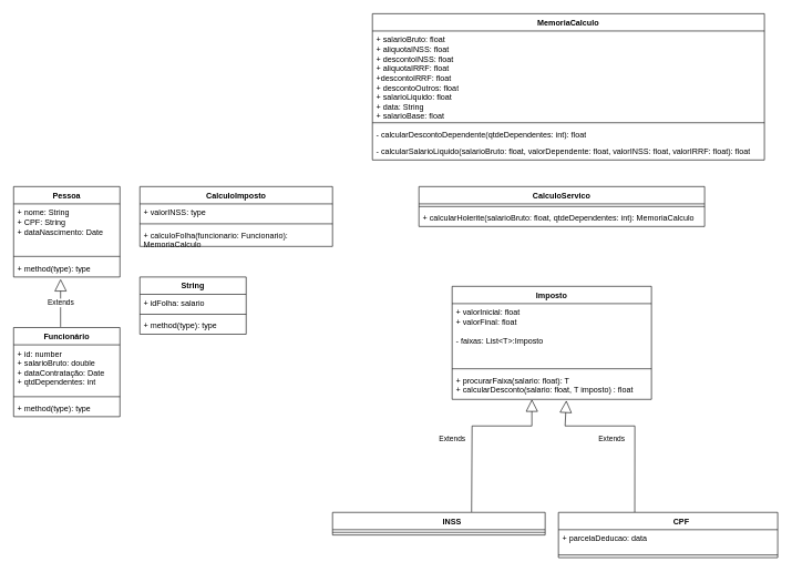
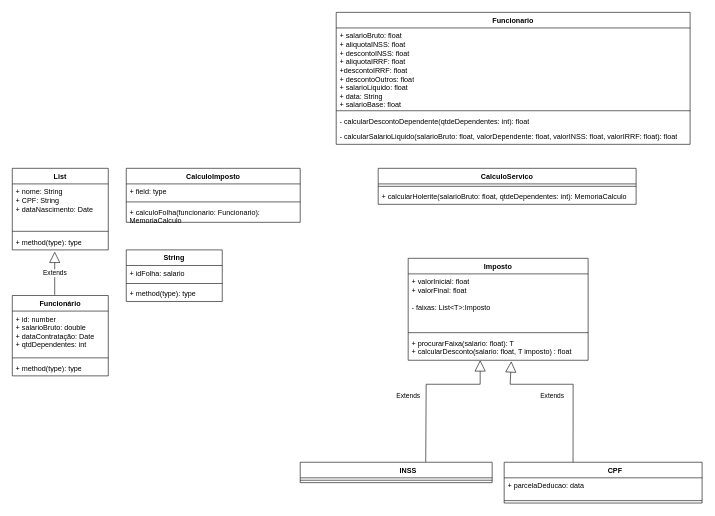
  <mxCell id="0" />
  <mxCell id="1" parent="0" />
  <mxCell id="2" value="&lt;blockquote style=&quot;margin: 0 0 0 40px; border: none; padding: 0px;&quot;&gt;INSS&lt;/blockquote&gt;" style="swimlane;fontStyle=1;align=center;verticalAlign=top;childLayout=stackLayout;horizontal=1;startSize=26;horizontalStack=0;resizeParent=1;resizeParentMax=0;resizeLast=0;collapsible=1;marginBottom=0;whiteSpace=wrap;html=1;" vertex="1" parent="1"><mxGeometry x="500" y="770" width="320" height="34" as="geometry" /></mxCell>
  <mxCell id="3" value="" style="line;strokeWidth=1;fillColor=none;align=left;verticalAlign=middle;spacingTop=-1;spacingLeft=3;spacingRight=3;rotatable=0;labelPosition=right;points=[];portConstraint=eastwest;strokeColor=inherit;" vertex="1" parent="2"><mxGeometry y="26" width="320" height="8" as="geometry" /></mxCell>
  <mxCell id="4" value="String" style="swimlane;fontStyle=1;align=center;verticalAlign=top;childLayout=stackLayout;horizontal=1;startSize=26;horizontalStack=0;resizeParent=1;resizeParentMax=0;resizeLast=0;collapsible=1;marginBottom=0;whiteSpace=wrap;html=1;" vertex="1" parent="1"><mxGeometry x="210" y="416" width="160" height="86" as="geometry" /></mxCell>
  <mxCell id="5" value="+ idFolha: salario" style="text;strokeColor=none;fillColor=none;align=left;verticalAlign=top;spacingLeft=4;spacingRight=4;overflow=hidden;rotatable=0;points=[[0,0.5],[1,0.5]];portConstraint=eastwest;whiteSpace=wrap;html=1;" vertex="1" parent="4"><mxGeometry y="26" width="160" height="26" as="geometry" /></mxCell>
  <mxCell id="6" value="" style="line;strokeWidth=1;fillColor=none;align=left;verticalAlign=middle;spacingTop=-1;spacingLeft=3;spacingRight=3;rotatable=0;labelPosition=right;points=[];portConstraint=eastwest;strokeColor=inherit;" vertex="1" parent="4"><mxGeometry y="52" width="160" height="8" as="geometry" /></mxCell>
  <mxCell id="7" value="+ method(type): type" style="text;strokeColor=none;fillColor=none;align=left;verticalAlign=top;spacingLeft=4;spacingRight=4;overflow=hidden;rotatable=0;points=[[0,0.5],[1,0.5]];portConstraint=eastwest;whiteSpace=wrap;html=1;" vertex="1" parent="4"><mxGeometry y="60" width="160" height="26" as="geometry" /></mxCell>
  <mxCell id="8" value="Imposto" style="swimlane;fontStyle=1;align=center;verticalAlign=top;childLayout=stackLayout;horizontal=1;startSize=26;horizontalStack=0;resizeParent=1;resizeParentMax=0;resizeLast=0;collapsible=1;marginBottom=0;whiteSpace=wrap;html=1;" vertex="1" parent="1"><mxGeometry x="680" y="430" width="300" height="170" as="geometry" /></mxCell>
  <mxCell id="9" value="+ valorInicial: float&lt;br&gt;+ valorFinal: float&lt;br&gt;&lt;br&gt;- faixas: List&amp;lt;T&amp;gt;:Imposto" style="text;strokeColor=none;fillColor=none;align=left;verticalAlign=top;spacingLeft=4;spacingRight=4;overflow=hidden;rotatable=0;points=[[0,0.5],[1,0.5]];portConstraint=eastwest;whiteSpace=wrap;html=1;" vertex="1" parent="8"><mxGeometry y="26" width="300" height="94" as="geometry" /></mxCell>
  <mxCell id="10" value="" style="line;strokeWidth=1;fillColor=none;align=left;verticalAlign=middle;spacingTop=-1;spacingLeft=3;spacingRight=3;rotatable=0;labelPosition=right;points=[];portConstraint=eastwest;strokeColor=inherit;" vertex="1" parent="8"><mxGeometry y="120" width="300" height="8" as="geometry" /></mxCell>
  <mxCell id="11" value="+ procurarFaixa(salario: float): T&lt;br&gt;+ calcularDesconto(salario: float, T imposto) : float&amp;nbsp;" style="text;strokeColor=none;fillColor=none;align=left;verticalAlign=top;spacingLeft=4;spacingRight=4;overflow=hidden;rotatable=0;points=[[0,0.5],[1,0.5]];portConstraint=eastwest;whiteSpace=wrap;html=1;" vertex="1" parent="8"><mxGeometry y="128" width="300" height="42" as="geometry" /></mxCell>
  <mxCell id="12" value="CalculoServico" style="swimlane;fontStyle=1;align=center;verticalAlign=top;childLayout=stackLayout;horizontal=1;startSize=26;horizontalStack=0;resizeParent=1;resizeParentMax=0;resizeLast=0;collapsible=1;marginBottom=0;whiteSpace=wrap;html=1;" vertex="1" parent="1"><mxGeometry x="630" y="280" width="430" height="60" as="geometry"><mxRectangle x="470" y="-40" width="130" height="30" as="alternateBounds" /></mxGeometry></mxCell>
  <mxCell id="13" value="" style="line;strokeWidth=1;fillColor=none;align=left;verticalAlign=middle;spacingTop=-1;spacingLeft=3;spacingRight=3;rotatable=0;labelPosition=right;points=[];portConstraint=eastwest;strokeColor=inherit;" vertex="1" parent="12"><mxGeometry y="26" width="430" height="8" as="geometry" /></mxCell>
  <mxCell id="14" value="+ calcularHolerite(salarioBruto: float, qtdeDependentes: int): MemoriaCalculo" style="text;strokeColor=none;fillColor=none;align=left;verticalAlign=top;spacingLeft=4;spacingRight=4;overflow=hidden;rotatable=0;points=[[0,0.5],[1,0.5]];portConstraint=eastwest;whiteSpace=wrap;html=1;" vertex="1" parent="12"><mxGeometry y="34" width="430" height="26" as="geometry" /></mxCell>
- <mxCell id="15" value="MemoriaCalculo" style="swimlane;fontStyle=1;align=center;verticalAlign=top;childLayout=stackLayout;horizontal=1;startSize=26;horizontalStack=0;resizeParent=1;resizeParentMax=0;resizeLast=0;collapsible=1;marginBottom=0;whiteSpace=wrap;html=1;" vertex="1" parent="1"><mxGeometry y="20" width="590" height="220" as="geometry" x="560" /></mxCell>
+ <mxCell id="15" value="Funcionario" style="swimlane;fontStyle=1;align=center;verticalAlign=top;childLayout=stackLayout;horizontal=1;startSize=26;horizontalStack=0;resizeParent=1;resizeParentMax=0;resizeLast=0;collapsible=1;marginBottom=0;whiteSpace=wrap;html=1;" vertex="1" parent="1"><mxGeometry y="20" width="590" height="220" as="geometry" x="560" /></mxCell>
  <mxCell id="16" value="+ salarioBruto: float&lt;br&gt;+ aliquotaINSS: float&lt;br&gt;+ descontoINSS: float&lt;br&gt;+ aliquotaIRRF: float&lt;br&gt;+descontoIRRF: float&lt;br&gt;+ descontoOutros: float&lt;br&gt;+ salarioLiquido: float&lt;br&gt;+ data: String&lt;br&gt;+ salarioBase: float" style="text;strokeColor=none;fillColor=none;align=left;verticalAlign=top;spacingLeft=4;spacingRight=4;overflow=hidden;rotatable=0;points=[[0,0.5],[1,0.5]];portConstraint=eastwest;whiteSpace=wrap;html=1;" vertex="1" parent="15"><mxGeometry y="26" width="590" height="134" as="geometry" /></mxCell>
  <mxCell id="17" value="" style="line;strokeWidth=1;fillColor=none;align=left;verticalAlign=middle;spacingTop=-1;spacingLeft=3;spacingRight=3;rotatable=0;labelPosition=right;points=[];portConstraint=eastwest;strokeColor=inherit;" vertex="1" parent="15"><mxGeometry y="160" width="590" height="8" as="geometry" /></mxCell>
  <mxCell id="18" value="- calcularDescontoDependente(qtdeDependentes: int): float" style="text;strokeColor=none;fillColor=none;align=left;verticalAlign=top;spacingLeft=4;spacingRight=4;overflow=hidden;rotatable=0;points=[[0,0.5],[1,0.5]];portConstraint=eastwest;whiteSpace=wrap;html=1;" vertex="1" parent="15"><mxGeometry y="168" width="590" height="26" as="geometry" /></mxCell>
  <mxCell id="19" value="- calcularSalarioLiquido(salarioBruto: float, valorDependente: float, valorINSS: float, valorIRRF: float): float" style="text;strokeColor=none;fillColor=none;align=left;verticalAlign=top;spacingLeft=4;spacingRight=4;overflow=hidden;rotatable=0;points=[[0,0.5],[1,0.5]];portConstraint=eastwest;whiteSpace=wrap;html=1;" vertex="1" parent="15"><mxGeometry y="194" width="590" height="26" as="geometry" /></mxCell>
- <mxCell id="20" value="Pessoa" style="swimlane;fontStyle=1;align=center;verticalAlign=top;childLayout=stackLayout;horizontal=1;startSize=26;horizontalStack=0;resizeParent=1;resizeParentMax=0;resizeLast=0;collapsible=1;marginBottom=0;whiteSpace=wrap;html=1;" vertex="1" parent="1"><mxGeometry x="20" y="280" width="160" height="136" as="geometry" /></mxCell>
+ <mxCell id="20" value="List" style="swimlane;fontStyle=1;align=center;verticalAlign=top;childLayout=stackLayout;horizontal=1;startSize=26;horizontalStack=0;resizeParent=1;resizeParentMax=0;resizeLast=0;collapsible=1;marginBottom=0;whiteSpace=wrap;html=1;" vertex="1" parent="1"><mxGeometry x="20" y="280" width="160" height="136" as="geometry" /></mxCell>
  <mxCell id="21" value="+ nome: String&lt;br&gt;+ CPF: String&lt;br&gt;+ dataNascimento: Date" style="text;strokeColor=none;fillColor=none;align=left;verticalAlign=top;spacingLeft=4;spacingRight=4;overflow=hidden;rotatable=0;points=[[0,0.5],[1,0.5]];portConstraint=eastwest;whiteSpace=wrap;html=1;" vertex="1" parent="20"><mxGeometry y="26" width="160" height="74" as="geometry" /></mxCell>
  <mxCell id="22" value="" style="line;strokeWidth=1;fillColor=none;align=left;verticalAlign=middle;spacingTop=-1;spacingLeft=3;spacingRight=3;rotatable=0;labelPosition=right;points=[];portConstraint=eastwest;strokeColor=inherit;" vertex="1" parent="20"><mxGeometry y="100" width="160" height="10" as="geometry" /></mxCell>
  <mxCell id="23" value="+ method(type): type" style="text;strokeColor=none;fillColor=none;align=left;verticalAlign=top;spacingLeft=4;spacingRight=4;overflow=hidden;rotatable=0;points=[[0,0.5],[1,0.5]];portConstraint=eastwest;whiteSpace=wrap;html=1;" vertex="1" parent="20"><mxGeometry y="110" width="160" height="26" as="geometry" /></mxCell>
  <mxCell id="24" value="Funcionário" style="swimlane;fontStyle=1;align=center;verticalAlign=top;childLayout=stackLayout;horizontal=1;startSize=26;horizontalStack=0;resizeParent=1;resizeParentMax=0;resizeLast=0;collapsible=1;marginBottom=0;whiteSpace=wrap;html=1;" vertex="1" parent="1"><mxGeometry x="20" y="492" width="160" height="134" as="geometry" /></mxCell>
  <mxCell id="25" value="+ id: number&lt;br&gt;+ salarioBruto: double&lt;br&gt;+ dataContratação: Date&lt;br&gt;+ qtdDependentes: int" style="text;strokeColor=none;fillColor=none;align=left;verticalAlign=top;spacingLeft=4;spacingRight=4;overflow=hidden;rotatable=0;points=[[0,0.5],[1,0.5]];portConstraint=eastwest;whiteSpace=wrap;html=1;" vertex="1" parent="24"><mxGeometry y="26" width="160" height="74" as="geometry" /></mxCell>
  <mxCell id="26" value="" style="line;strokeWidth=1;fillColor=none;align=left;verticalAlign=middle;spacingTop=-1;spacingLeft=3;spacingRight=3;rotatable=0;labelPosition=right;points=[];portConstraint=eastwest;strokeColor=inherit;" vertex="1" parent="24"><mxGeometry y="100" width="160" height="8" as="geometry" /></mxCell>
  <mxCell id="27" value="+ method(type): type" style="text;strokeColor=none;fillColor=none;align=left;verticalAlign=top;spacingLeft=4;spacingRight=4;overflow=hidden;rotatable=0;points=[[0,0.5],[1,0.5]];portConstraint=eastwest;whiteSpace=wrap;html=1;" vertex="1" parent="24"><mxGeometry y="108" width="160" height="26" as="geometry" /></mxCell>
  <mxCell id="28" value="Extends" style="endArrow=block;endSize=16;endFill=0;html=1;rounded=0;exitX=0.654;exitY=-0.016;exitDx=0;exitDy=0;exitPerimeter=0;" edge="1" parent="1" source="2"><mxGeometry x="-0.158" y="30" width="160" relative="1" as="geometry"><mxPoint x="710" y="760" as="sourcePoint" /><mxPoint x="800" y="600" as="targetPoint" /><Array as="points"><mxPoint x="710" y="640" /><mxPoint x="800" y="640" /></Array><mxPoint as="offset" /></mxGeometry></mxCell>
  <mxCell id="29" value="Extends" style="endArrow=block;endSize=16;endFill=0;html=1;rounded=0;exitX=0.348;exitY=0;exitDx=0;exitDy=0;exitPerimeter=0;entryX=0.573;entryY=1.04;entryDx=0;entryDy=0;entryPerimeter=0;" edge="1" parent="1" source="35" target="11"><mxGeometry x="0.207" y="20" width="160" relative="1" as="geometry"><mxPoint x="919.91" y="770" as="sourcePoint" /><mxPoint x="866" y="610" as="targetPoint" /><Array as="points"><mxPoint x="955" y="640" /><mxPoint x="850" y="640" /></Array><mxPoint as="offset" /></mxGeometry></mxCell>
  <mxCell id="30" value="CalculoImposto" style="swimlane;fontStyle=1;align=center;verticalAlign=top;childLayout=stackLayout;horizontal=1;startSize=26;horizontalStack=0;resizeParent=1;resizeParentMax=0;resizeLast=0;collapsible=1;marginBottom=0;whiteSpace=wrap;html=1;" vertex="1" parent="1"><mxGeometry x="210" y="280" width="290" height="90" as="geometry" /></mxCell>
- <mxCell id="31" value="+ valorINSS: type" style="text;strokeColor=none;fillColor=none;align=left;verticalAlign=top;spacingLeft=4;spacingRight=4;overflow=hidden;rotatable=0;points=[[0,0.5],[1,0.5]];portConstraint=eastwest;whiteSpace=wrap;html=1;" vertex="1" parent="30"><mxGeometry y="26" width="290" height="26" as="geometry" /></mxCell>
+ <mxCell id="31" value="+ field: type" style="text;strokeColor=none;fillColor=none;align=left;verticalAlign=top;spacingLeft=4;spacingRight=4;overflow=hidden;rotatable=0;points=[[0,0.5],[1,0.5]];portConstraint=eastwest;whiteSpace=wrap;html=1;" vertex="1" parent="30"><mxGeometry y="26" width="290" height="26" as="geometry" /></mxCell>
  <mxCell id="32" value="" style="line;strokeWidth=1;fillColor=none;align=left;verticalAlign=middle;spacingTop=-1;spacingLeft=3;spacingRight=3;rotatable=0;labelPosition=right;points=[];portConstraint=eastwest;strokeColor=inherit;" vertex="1" parent="30"><mxGeometry y="52" width="290" height="8" as="geometry" /></mxCell>
  <mxCell id="33" value="+ calculoFolha(funcionario: Funcionario): MemoriaCalculo" style="text;strokeColor=none;fillColor=none;align=left;verticalAlign=top;spacingLeft=4;spacingRight=4;overflow=hidden;rotatable=0;points=[[0,0.5],[1,0.5]];portConstraint=eastwest;whiteSpace=wrap;html=1;" vertex="1" parent="30"><mxGeometry y="60" width="290" height="30" as="geometry" /></mxCell>
  <mxCell id="34" value="Extends" style="endArrow=block;endSize=16;endFill=0;html=1;rounded=0;entryX=0.442;entryY=1.115;entryDx=0;entryDy=0;entryPerimeter=0;exitX=0.442;exitY=-0.007;exitDx=0;exitDy=0;exitPerimeter=0;" edge="1" parent="1" source="24" target="23"><mxGeometry width="160" relative="1" as="geometry"><mxPoint x="510" y="456" as="sourcePoint" /><mxPoint x="670" y="456" as="targetPoint" /></mxGeometry></mxCell>
  <mxCell id="35" value="&lt;blockquote style=&quot;margin: 0 0 0 40px; border: none; padding: 0px;&quot;&gt;CPF&lt;/blockquote&gt;" style="swimlane;fontStyle=1;align=center;verticalAlign=top;childLayout=stackLayout;horizontal=1;startSize=26;horizontalStack=0;resizeParent=1;resizeParentMax=0;resizeLast=0;collapsible=1;marginBottom=0;whiteSpace=wrap;html=1;" vertex="1" parent="1"><mxGeometry x="840" y="770" width="330" height="68" as="geometry" /></mxCell>
  <mxCell id="36" value="+ parcelaDeducao: data&lt;br&gt;" style="text;strokeColor=none;fillColor=none;align=left;verticalAlign=top;spacingLeft=4;spacingRight=4;overflow=hidden;rotatable=0;points=[[0,0.5],[1,0.5]];portConstraint=eastwest;whiteSpace=wrap;html=1;" vertex="1" parent="35"><mxGeometry y="26" width="330" height="34" as="geometry" /></mxCell>
  <mxCell id="37" value="" style="line;strokeWidth=1;fillColor=none;align=left;verticalAlign=middle;spacingTop=-1;spacingLeft=3;spacingRight=3;rotatable=0;labelPosition=right;points=[];portConstraint=eastwest;strokeColor=inherit;" vertex="1" parent="35"><mxGeometry y="60" width="330" height="8" as="geometry" /></mxCell>
